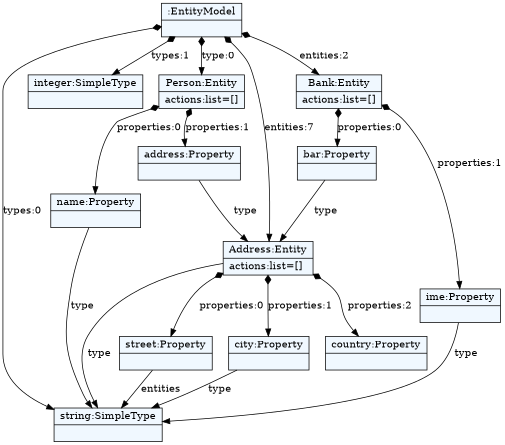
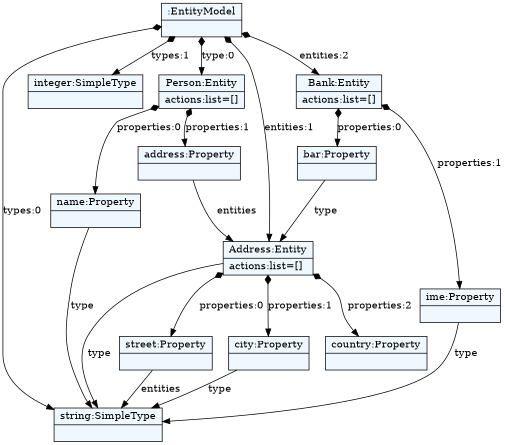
  digraph {
    fontname="Bitstream Vera Sans"
    fontsize=8
    nodesep=0.3
    node [fillcolor=aliceblue shape=record style=filled]
    edge [arrowtail=diamond dir=both]
    n1 [label="{:EntityModel|}"]
    n2 [label="{string:SimpleType|}"]
    n3 [label="{integer:SimpleType|}"]
    n4 [label="{Person:Entity|actions:list=[]\l}"]
    n5 [label="{Address:Entity|actions:list=[]\l}"]
    n6 [label="{Bank:Entity|actions:list=[]\l}"]
    n7 [label="{name:Property|}"]
    n8 [label="{address:Property|}"]
    n9 [label="{street:Property|}"]
    n10 [label="{city:Property|}"]
    n11 [label="{country:Property|}"]
    n12 [label="{bar:Property|}"]
    n13 [label="{ime:Property|}"]
    n1 -> n2 [label="types:0"]
    n1 -> n3 [label="types:1"]
    n1 -> n4 [label="type:0"]
-   n1 -> n5 [label="entities:7"]
+   n1 -> n5 [label="entities:1"]
    n1 -> n6 [label="entities:2"]
    n4 -> n7 [label="properties:0"]
    n4 -> n8 [label="properties:1"]
    n5 -> n2 [arrowtail=empty dir=black label=type]
    n5 -> n9 [label="properties:0"]
    n5 -> n10 [label="properties:1"]
    n5 -> n11 [label="properties:2"]
    n6 -> n12 [label="properties:0"]
    n6 -> n13 [label="properties:1"]
    n7 -> n2 [arrowtail=empty dir=black label=type]
-   n8 -> n5 [arrowtail=empty dir=black label=type]
+   n8 -> n5 [arrowtail=empty dir=black label=entities]
    n9 -> n2 [arrowtail=empty dir=black label=entities]
    n10 -> n2 [arrowtail=empty dir=black label=type]
    n12 -> n5 [arrowtail=empty dir=black label=type]
    n13 -> n2 [arrowtail=empty dir=black label=type]
  }
